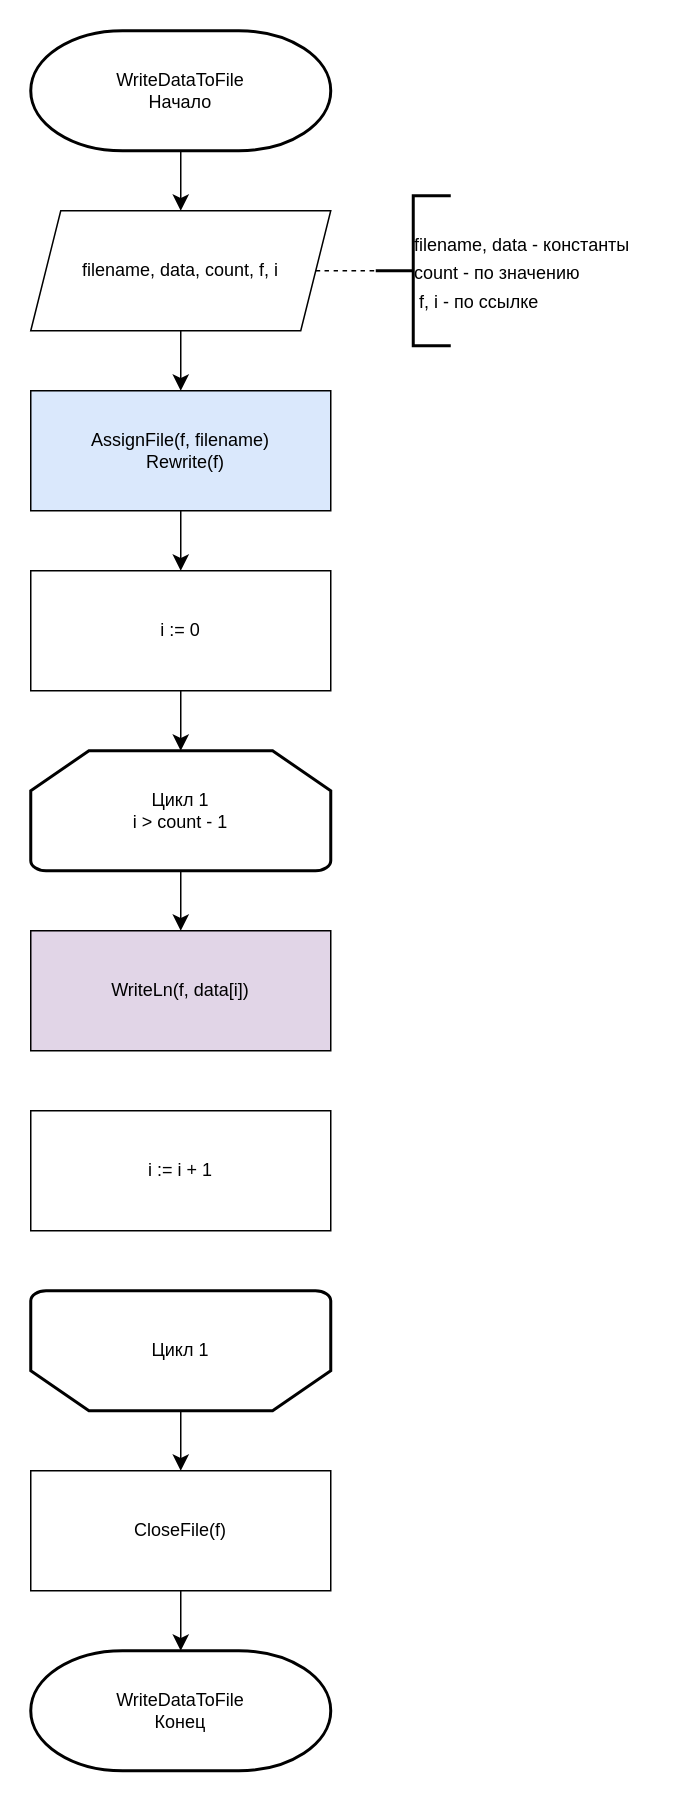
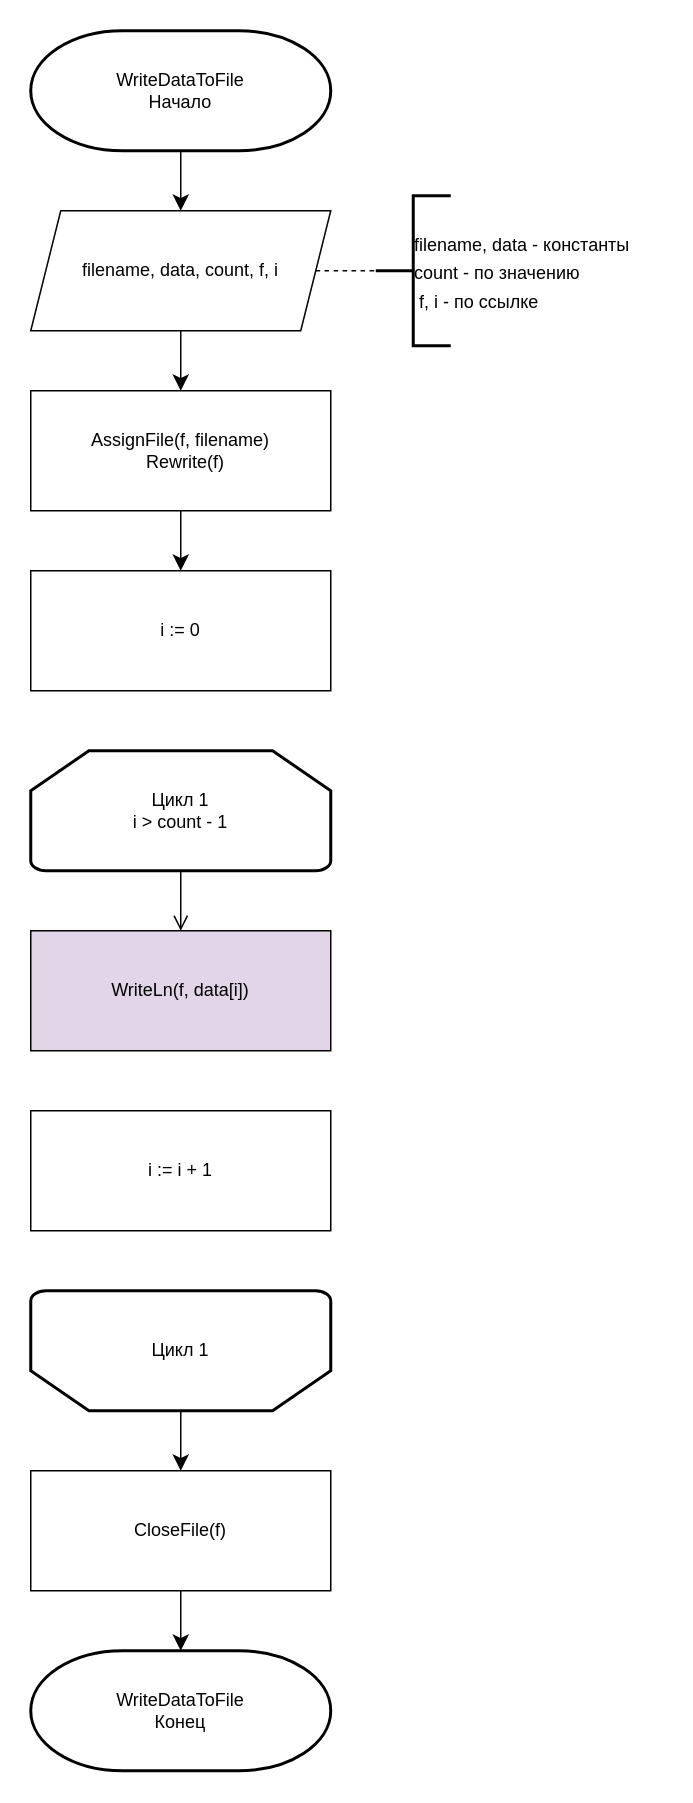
  <mxCell id="0" />
  <mxCell id="1" parent="0" />
  <mxCell id="2" value="" style="edgeStyle=none;curved=1;rounded=0;orthogonalLoop=1;jettySize=auto;html=1;fontSize=12;startSize=8;endSize=8;" edge="1" parent="1" source="3" target="5"><mxGeometry relative="1" as="geometry" /></mxCell>
  <mxCell id="3" value="WriteDataToFile&lt;div&gt;Начало&lt;/div&gt;" style="strokeWidth=2;html=1;shape=mxgraph.flowchart.terminator;whiteSpace=wrap;" vertex="1" parent="1"><mxGeometry x="20" y="20" width="200" height="80" as="geometry" /></mxCell>
  <mxCell id="4" value="" style="edgeStyle=none;curved=1;rounded=0;orthogonalLoop=1;jettySize=auto;html=1;fontSize=12;startSize=8;endSize=8;" edge="1" parent="1" source="5" target="10"><mxGeometry relative="1" as="geometry" /></mxCell>
  <mxCell id="5" value="filename, data, count, f, i" style="shape=parallelogram;perimeter=parallelogramPerimeter;whiteSpace=wrap;html=1;fixedSize=1;" vertex="1" parent="1"><mxGeometry x="20" y="140" width="200" height="80" as="geometry" /></mxCell>
  <mxCell id="6" value="" style="endArrow=none;dashed=1;html=1;rounded=0;fontSize=12;startSize=8;endSize=8;curved=1;exitX=1;exitY=0.5;exitDx=0;exitDy=0;" edge="1" parent="1"><mxGeometry width="50" height="50" relative="1" as="geometry"><mxPoint x="210" y="180" as="sourcePoint" /><mxPoint x="260" y="180" as="targetPoint" /></mxGeometry></mxCell>
  <mxCell id="7" value="" style="strokeWidth=2;html=1;shape=mxgraph.flowchart.annotation_2;align=left;labelPosition=right;pointerEvents=1;" vertex="1" parent="1"><mxGeometry x="250" y="130" width="50" height="100" as="geometry" /></mxCell>
  <mxCell id="8" value="&lt;span style=&quot;font-size: 12px;&quot;&gt;filename, data - константы&amp;nbsp;&lt;/span&gt;&lt;div&gt;&lt;span style=&quot;font-size: 12px;&quot;&gt;count - по значению&lt;/span&gt;&lt;/div&gt;&lt;div&gt;&lt;span style=&quot;font-size: 12px;&quot;&gt;&amp;nbsp;f, i - по ссылке&lt;/span&gt;&lt;/div&gt;" style="text;html=1;align=left;verticalAlign=middle;whiteSpace=wrap;rounded=0;fontSize=16;" vertex="1" parent="1"><mxGeometry x="274" y="130" width="166" height="100" as="geometry" /></mxCell>
  <mxCell id="9" value="" style="edgeStyle=none;curved=1;rounded=0;orthogonalLoop=1;jettySize=auto;html=1;fontSize=12;startSize=8;endSize=8;" edge="1" parent="1" source="10" target="14"><mxGeometry relative="1" as="geometry" /></mxCell>
- <mxCell id="10" value="&lt;div&gt;AssignFile(f, filename)&lt;/div&gt;&lt;div&gt;&amp;nbsp; Rewrite(f)&lt;/div&gt;" style="rounded=0;whiteSpace=wrap;html=1;fillColor=#dae8fc;" vertex="1" parent="1"><mxGeometry x="20" y="260" width="200" height="80" as="geometry" /></mxCell>
- <mxCell id="11" value="" style="edgeStyle=none;curved=1;rounded=0;orthogonalLoop=1;jettySize=auto;html=1;fontSize=12;startSize=8;endSize=8;" edge="1" parent="1" source="12" target="15"><mxGeometry relative="1" as="geometry" /></mxCell>
+ <mxCell id="10" value="&lt;div&gt;AssignFile(f, filename)&lt;/div&gt;&lt;div&gt;&amp;nbsp; Rewrite(f)&lt;/div&gt;" style="rounded=0;whiteSpace=wrap;html=1;" vertex="1" parent="1"><mxGeometry x="20" y="260" width="200" height="80" as="geometry" /></mxCell>
+ <mxCell id="11" value="" style="edgeStyle=none;curved=1;rounded=0;orthogonalLoop=1;jettySize=auto;html=1;fontSize=12;startSize=8;endSize=8;endArrow=open;" edge="1" parent="1" source="12" target="15"><mxGeometry relative="1" as="geometry" /></mxCell>
  <mxCell id="12" value="Цикл 1&lt;div&gt;i &amp;gt; count - 1&lt;/div&gt;" style="strokeWidth=2;html=1;shape=mxgraph.flowchart.loop_limit;whiteSpace=wrap;" vertex="1" parent="1"><mxGeometry x="20" y="500" width="200" height="80" as="geometry" /></mxCell>
- <mxCell id="13" value="" style="edgeStyle=none;curved=1;rounded=0;orthogonalLoop=1;jettySize=auto;html=1;fontSize=12;startSize=8;endSize=8;" edge="1" parent="1" source="14" target="12"><mxGeometry relative="1" as="geometry" /></mxCell>
  <mxCell id="14" value="i := 0" style="rounded=0;whiteSpace=wrap;html=1;" vertex="1" parent="1"><mxGeometry x="20" y="380" width="200" height="80" as="geometry" /></mxCell>
  <mxCell id="15" value="WriteLn(f, data[i])" style="rounded=0;whiteSpace=wrap;html=1;fillColor=#e1d5e7;" vertex="1" parent="1"><mxGeometry x="20" y="620" width="200" height="80" as="geometry" /></mxCell>
  <mxCell id="16" value="" style="edgeStyle=none;curved=1;rounded=0;orthogonalLoop=1;jettySize=auto;html=1;fontSize=12;startSize=8;endSize=8;" edge="1" parent="1" source="17" target="20"><mxGeometry relative="1" as="geometry" /></mxCell>
  <mxCell id="17" value="Цикл 1" style="strokeWidth=2;html=1;shape=mxgraph.flowchart.loop_limit;whiteSpace=wrap;direction=west;" vertex="1" parent="1"><mxGeometry x="20" y="860" width="200" height="80" as="geometry" /></mxCell>
  <mxCell id="18" value="i := i + 1" style="rounded=0;whiteSpace=wrap;html=1;" vertex="1" parent="1"><mxGeometry x="20" y="740" width="200" height="80" as="geometry" /></mxCell>
  <mxCell id="19" value="" style="edgeStyle=none;curved=1;rounded=0;orthogonalLoop=1;jettySize=auto;html=1;fontSize=12;startSize=8;endSize=8;" edge="1" parent="1" source="20" target="21"><mxGeometry relative="1" as="geometry" /></mxCell>
  <mxCell id="20" value="CloseFile(f)" style="rounded=0;whiteSpace=wrap;html=1;" vertex="1" parent="1"><mxGeometry x="20" y="980" width="200" height="80" as="geometry" /></mxCell>
  <mxCell id="21" value="WriteDataToFile&lt;div&gt;Конец&lt;/div&gt;" style="strokeWidth=2;html=1;shape=mxgraph.flowchart.terminator;whiteSpace=wrap;" vertex="1" parent="1"><mxGeometry x="20" y="1100" width="200" height="80" as="geometry" /></mxCell>
